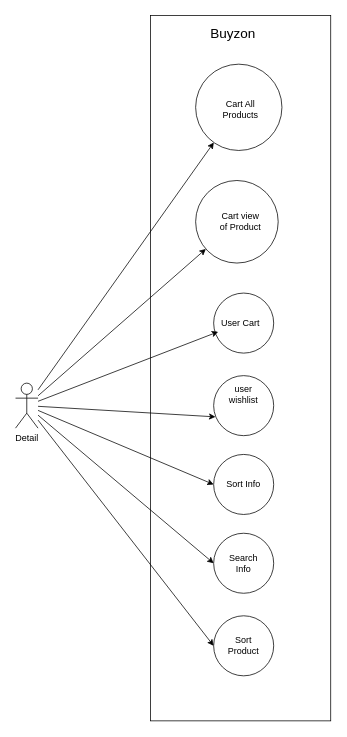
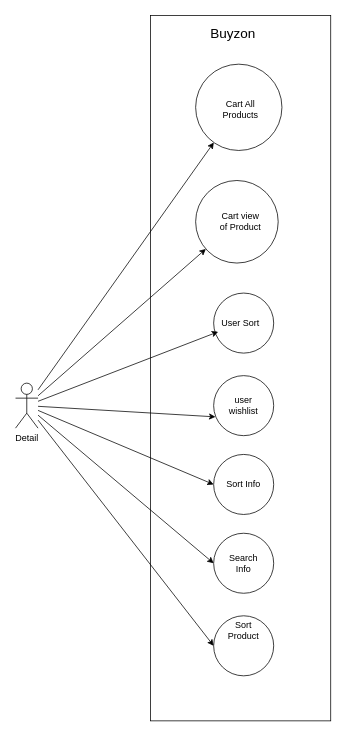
  <mxCell id="0" />
  <mxCell id="1" parent="0" />
  <mxCell id="2" value="" style="whiteSpace=wrap;html=1;" vertex="1" parent="1"><mxGeometry x="200" y="20" width="240" height="940" as="geometry" /></mxCell>
  <mxCell id="3" value="&lt;font style=&quot;font-size: 18px;&quot;&gt;Buyzon&lt;/font&gt;" style="text;strokeColor=none;align=center;fillColor=none;html=1;verticalAlign=middle;whiteSpace=wrap;rounded=0;" vertex="1" parent="1"><mxGeometry x="280" y="30" width="60" height="30" as="geometry" /></mxCell>
  <mxCell id="4" value="" style="ellipse;whiteSpace=wrap;html=1;aspect=fixed;" vertex="1" parent="1"><mxGeometry x="260" y="85" width="115" height="115" as="geometry" /></mxCell>
  <mxCell id="5" value="&lt;font style=&quot;font-size: 12px;&quot;&gt;Cart All Products&lt;/font&gt;" style="text;strokeColor=none;align=center;fillColor=none;html=1;verticalAlign=middle;whiteSpace=wrap;rounded=0;" vertex="1" parent="1"><mxGeometry x="290" y="130" width="60" height="30" as="geometry" /></mxCell>
  <mxCell id="6" value="" style="ellipse;whiteSpace=wrap;html=1;aspect=fixed;" vertex="1" parent="1"><mxGeometry x="260" y="240" width="110" height="110" as="geometry" /></mxCell>
  <mxCell id="7" value="&lt;font style=&quot;font-size: 12px;&quot;&gt;Cart view of Product&lt;/font&gt;" style="text;strokeColor=none;align=center;fillColor=none;html=1;verticalAlign=middle;whiteSpace=wrap;rounded=0;" vertex="1" parent="1"><mxGeometry x="290" y="280" width="60" height="30" as="geometry" /></mxCell>
  <mxCell id="8" value="" style="ellipse;whiteSpace=wrap;html=1;aspect=fixed;" vertex="1" parent="1"><mxGeometry x="284" y="390" width="80" height="80" as="geometry" /></mxCell>
- <mxCell id="9" value="User Cart" style="text;strokeColor=none;align=center;fillColor=none;html=1;verticalAlign=middle;whiteSpace=wrap;rounded=0;" vertex="1" parent="1"><mxGeometry x="290" y="415" width="60" height="30" as="geometry" /></mxCell>
+ <mxCell id="9" value="User Sort" style="text;strokeColor=none;align=center;fillColor=none;html=1;verticalAlign=middle;whiteSpace=wrap;rounded=0;" vertex="1" parent="1"><mxGeometry x="290" y="415" width="60" height="30" as="geometry" /></mxCell>
  <mxCell id="10" value="" style="ellipse;whiteSpace=wrap;html=1;aspect=fixed;" vertex="1" parent="1"><mxGeometry x="284" y="500" width="80" height="80" as="geometry" /></mxCell>
- <mxCell id="11" value="user wishlist" style="text;strokeColor=none;align=center;fillColor=none;html=1;verticalAlign=middle;whiteSpace=wrap;rounded=0;" vertex="1" parent="1"><mxGeometry x="294" y="510" width="60" height="30" as="geometry" /></mxCell>
+ <mxCell id="11" value="user wishlist" style="text;strokeColor=none;align=center;fillColor=none;html=1;verticalAlign=middle;whiteSpace=wrap;rounded=0;" vertex="1" parent="1"><mxGeometry x="294" y="525" width="60" height="30" as="geometry" /></mxCell>
  <mxCell id="12" value="" style="ellipse;whiteSpace=wrap;html=1;aspect=fixed;" vertex="1" parent="1"><mxGeometry x="284" y="605" width="80" height="80" as="geometry" /></mxCell>
  <mxCell id="13" value="Sort Info" style="text;strokeColor=none;align=center;fillColor=none;html=1;verticalAlign=middle;whiteSpace=wrap;rounded=0;" vertex="1" parent="1"><mxGeometry x="294" y="630" width="60" height="30" as="geometry" /></mxCell>
  <mxCell id="14" value="" style="ellipse;whiteSpace=wrap;html=1;aspect=fixed;" vertex="1" parent="1"><mxGeometry x="284" y="820" width="80" height="80" as="geometry" /></mxCell>
  <mxCell id="15" value="" style="ellipse;whiteSpace=wrap;html=1;aspect=fixed;" vertex="1" parent="1"><mxGeometry x="284" y="710" width="80" height="80" as="geometry" /></mxCell>
  <mxCell id="16" value="Search Info" style="text;strokeColor=none;align=center;fillColor=none;html=1;verticalAlign=middle;whiteSpace=wrap;rounded=0;" vertex="1" parent="1"><mxGeometry x="294" y="735" width="60" height="30" as="geometry" /></mxCell>
- <mxCell id="17" value="Sort Product" style="text;strokeColor=none;align=center;fillColor=none;html=1;verticalAlign=middle;whiteSpace=wrap;rounded=0;" vertex="1" parent="1"><mxGeometry x="294" y="845" width="60" height="30" as="geometry" /></mxCell>
+ <mxCell id="17" value="Sort Product" style="text;strokeColor=none;align=center;fillColor=none;html=1;verticalAlign=middle;whiteSpace=wrap;rounded=0;" vertex="1" parent="1"><mxGeometry x="294" y="825" width="60" height="30" as="geometry" /></mxCell>
  <mxCell id="18" style="edgeStyle=none;rounded=0;orthogonalLoop=1;jettySize=auto;html=1;" edge="1" parent="1" source="24" target="4"><mxGeometry relative="1" as="geometry" /></mxCell>
  <mxCell id="19" style="edgeStyle=none;rounded=0;orthogonalLoop=1;jettySize=auto;html=1;" edge="1" parent="1" source="24" target="6"><mxGeometry relative="1" as="geometry" /></mxCell>
  <mxCell id="20" style="edgeStyle=none;rounded=0;orthogonalLoop=1;jettySize=auto;html=1;" edge="1" parent="1" source="24" target="9"><mxGeometry relative="1" as="geometry" /></mxCell>
  <mxCell id="21" style="edgeStyle=none;rounded=0;orthogonalLoop=1;jettySize=auto;html=1;entryX=0;entryY=0.5;entryDx=0;entryDy=0;" edge="1" parent="1" source="24" target="12"><mxGeometry relative="1" as="geometry" /></mxCell>
  <mxCell id="22" style="edgeStyle=none;rounded=0;orthogonalLoop=1;jettySize=auto;html=1;entryX=0;entryY=0.5;entryDx=0;entryDy=0;" edge="1" parent="1" source="24" target="15"><mxGeometry relative="1" as="geometry" /></mxCell>
  <mxCell id="23" style="edgeStyle=none;rounded=0;orthogonalLoop=1;jettySize=auto;html=1;entryX=0;entryY=0.5;entryDx=0;entryDy=0;" edge="1" parent="1" source="24" target="14"><mxGeometry relative="1" as="geometry" /></mxCell>
  <mxCell id="24" value="Detail" style="shape=umlActor;verticalLabelPosition=bottom;verticalAlign=top;html=1;outlineConnect=0;" vertex="1" parent="1"><mxGeometry x="20" y="510" width="30" height="60" as="geometry" /></mxCell>
  <mxCell id="25" style="edgeStyle=none;rounded=0;orthogonalLoop=1;jettySize=auto;html=1;entryX=0.03;entryY=0.687;entryDx=0;entryDy=0;entryPerimeter=0;" edge="1" parent="1" source="24" target="10"><mxGeometry relative="1" as="geometry" /></mxCell>
